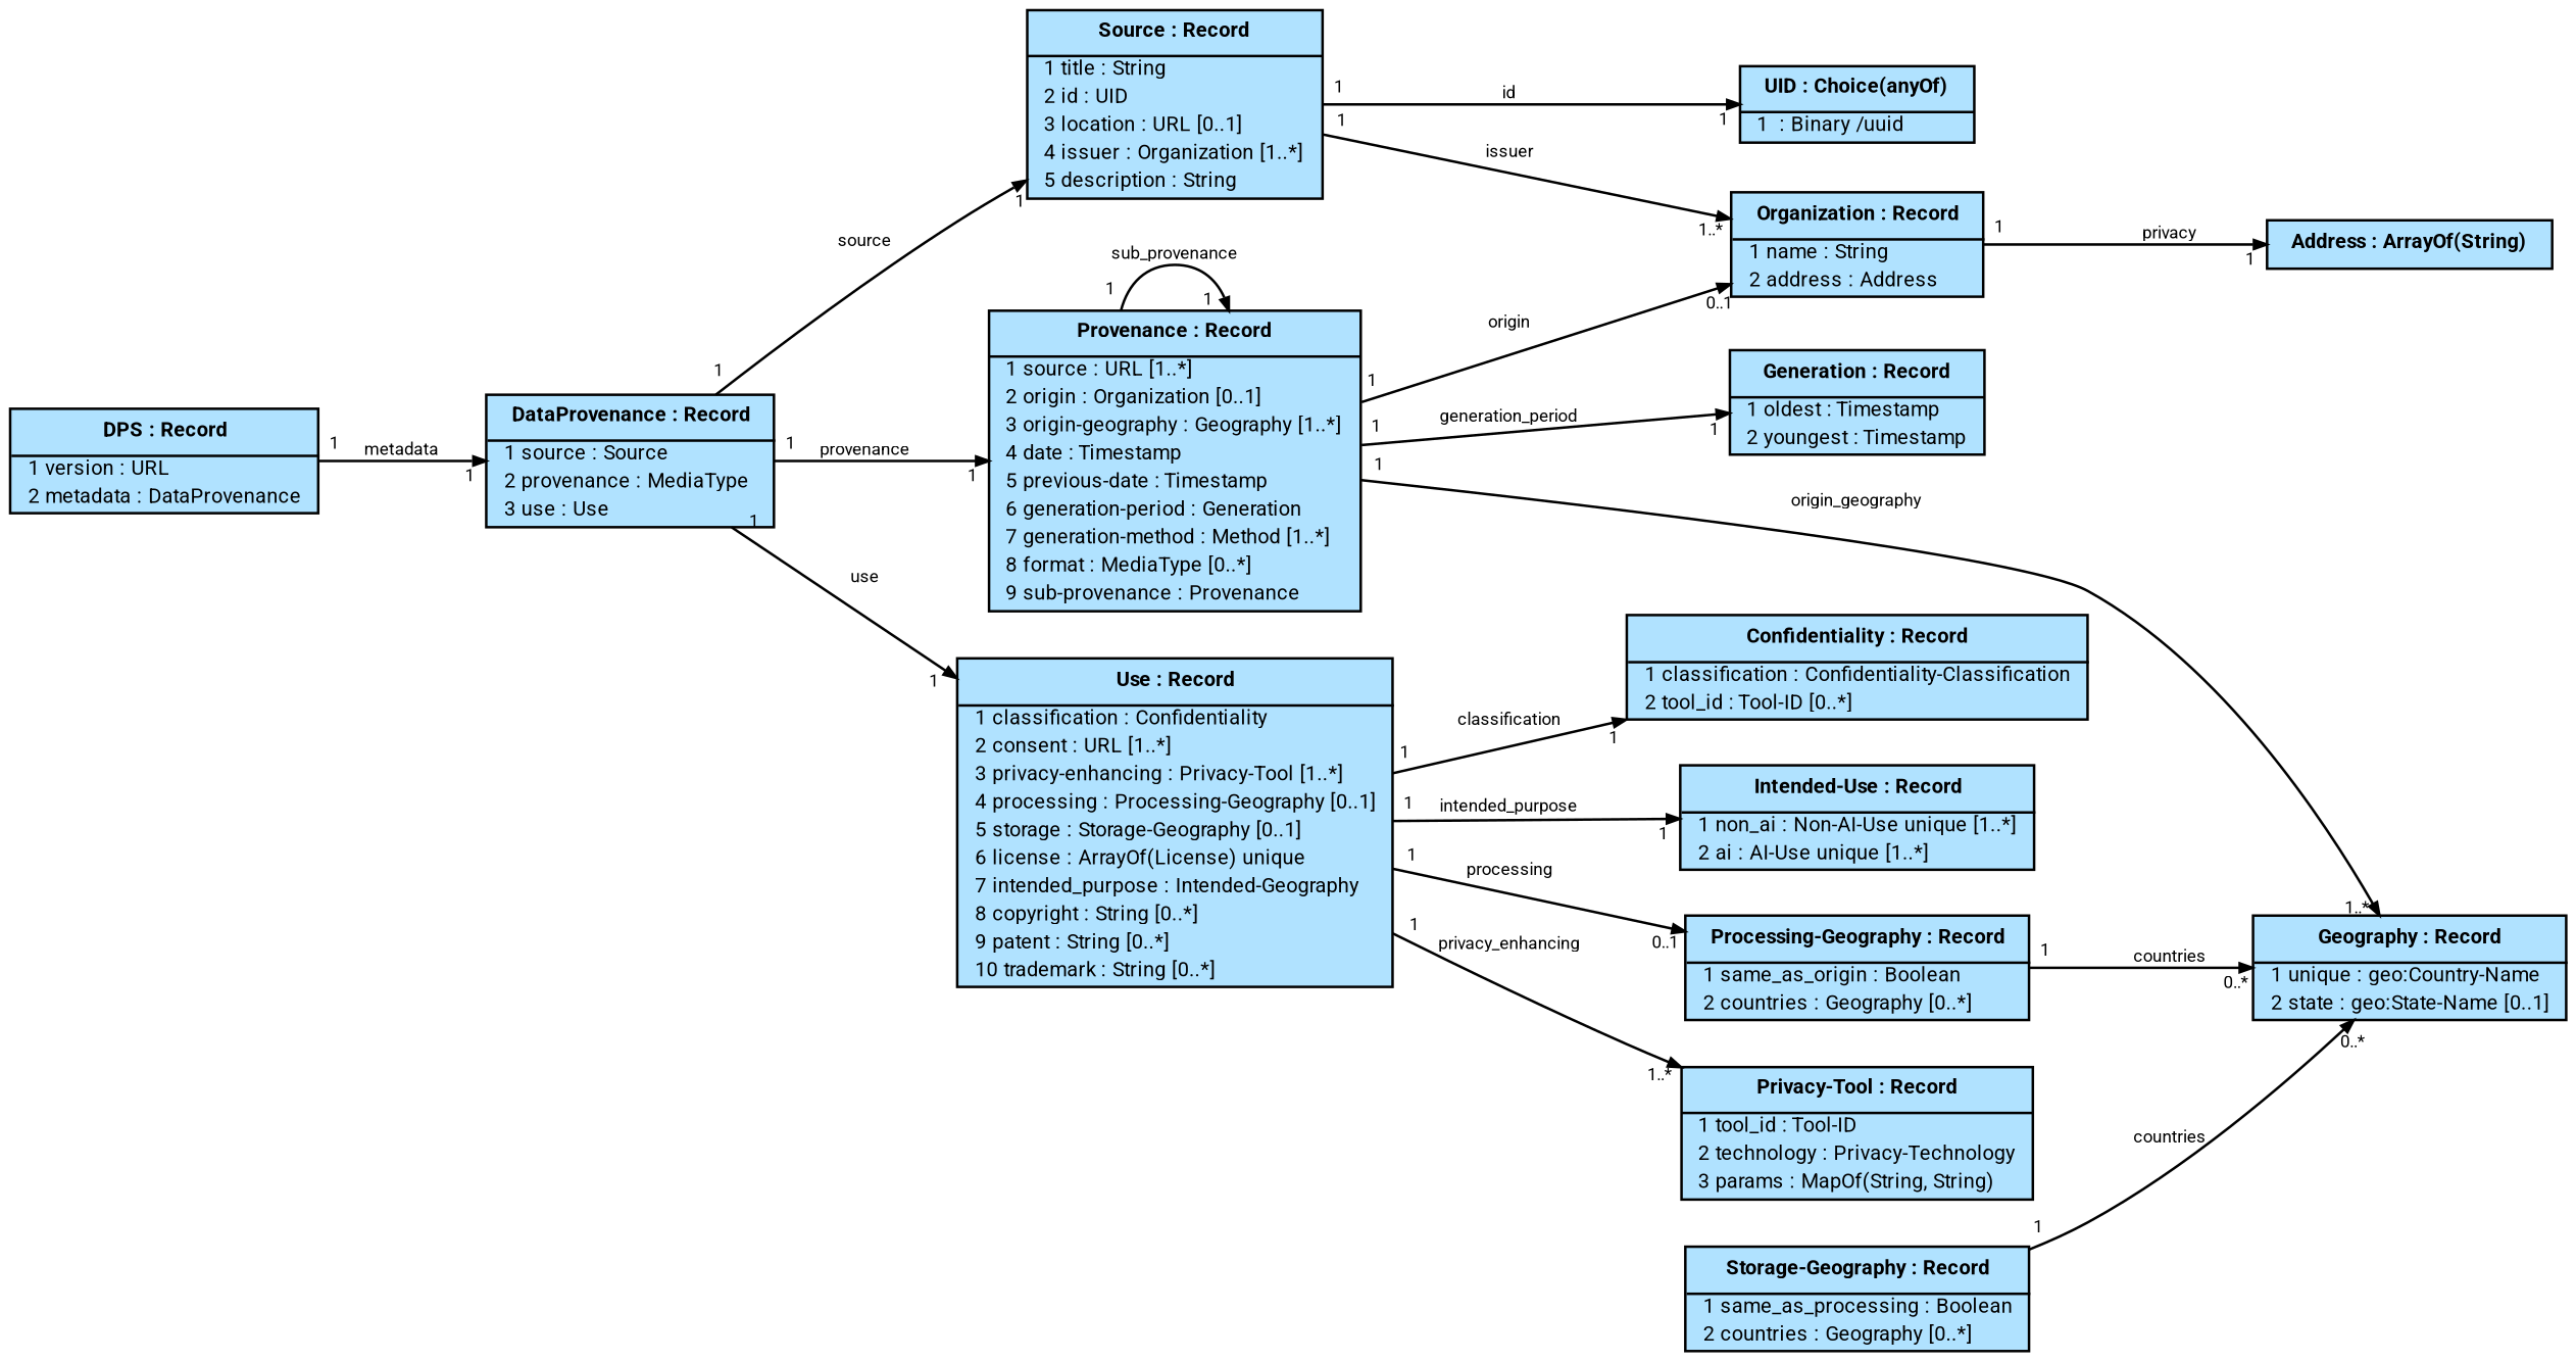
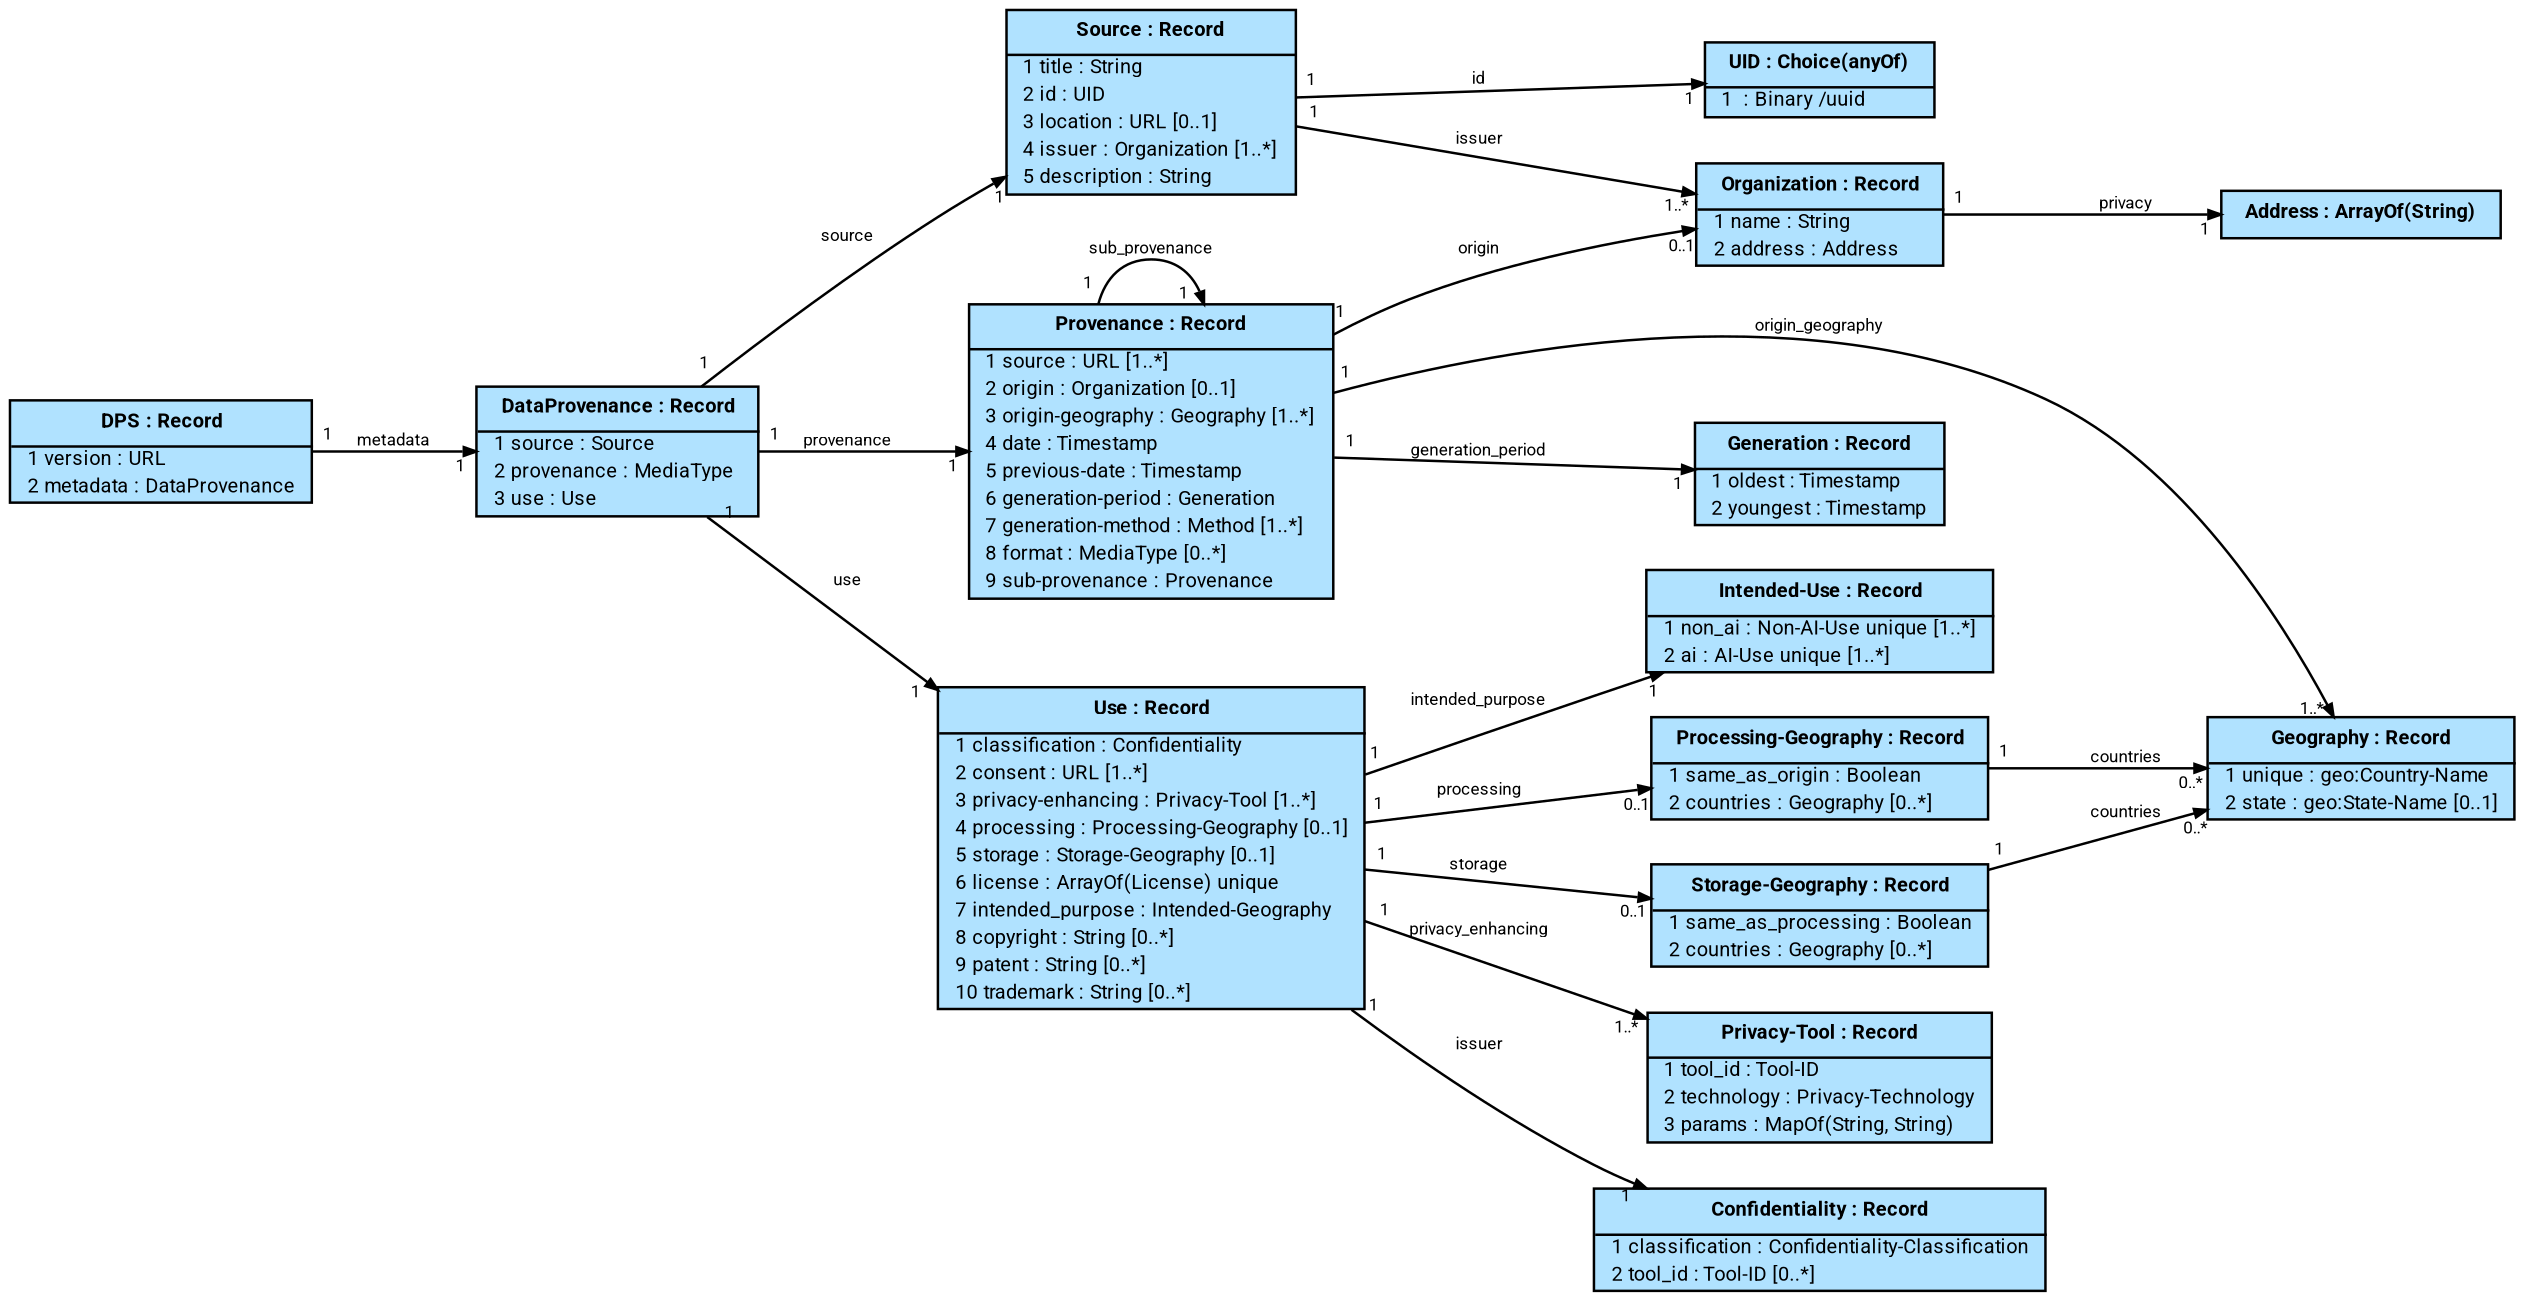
  digraph {
    fontname=Roboto
    fontsize=12
    rankdir=LR
    node [fillcolor=lightskyblue1 fontname=Roboto fontsize=8 shape=plain style=filled]
    edge [arrowsize=0.5 fontname=Roboto fontsize=7 headlabel=1 labelangle=45.0 labeldistance=0.9 taillabel=1]
    n1 [label=<<table cellborder="0" cellpadding="1" cellspacing="0"> <tr><td cellpadding="4"><b>  DPS : Record  </b></td></tr><hr/>   <tr><td align="left">  1 version : URL  </td></tr>   <tr><td align="left">  2 metadata : DataProvenance  </td></tr> </table>>]
    n2 [label=<<table cellborder="0" cellpadding="1" cellspacing="0"> <tr><td cellpadding="4"><b>  DataProvenance : Record  </b></td></tr><hr/>   <tr><td align="left">  1 source : Source  </td></tr>   <tr><td align="left">  2 provenance : MediaType  </td></tr>   <tr><td align="left">  3 use : Use  </td></tr> </table>>]
    n3 [label=<<table cellborder="0" cellpadding="1" cellspacing="0"> <tr><td cellpadding="4"><b>  Source : Record  </b></td></tr><hr/>   <tr><td align="left">  1 title : String  </td></tr>   <tr><td align="left">  2 id : UID  </td></tr>   <tr><td align="left">  3 location : URL [0..1]  </td></tr>   <tr><td align="left">  4 issuer : Organization [1..*]  </td></tr>   <tr><td align="left">  5 description : String  </td></tr> </table>>]
    n4 [label=<<table cellborder="0" cellpadding="1" cellspacing="0"> <tr><td cellpadding="4"><b>  Provenance : Record  </b></td></tr><hr/>   <tr><td align="left">  1 source : URL [1..*]  </td></tr>   <tr><td align="left">  2 origin : Organization [0..1]  </td></tr>   <tr><td align="left">  3 origin-geography : Geography [1..*]  </td></tr>   <tr><td align="left">  4 date : Timestamp  </td></tr>   <tr><td align="left">  5 previous-date : Timestamp  </td></tr>   <tr><td align="left">  6 generation-period : Generation  </td></tr>   <tr><td align="left">  7 generation-method : Method [1..*]  </td></tr>   <tr><td align="left">  8 format : MediaType [0..*]  </td></tr>   <tr><td align="left">  9 sub-provenance : Provenance  </td></tr> </table>>]
    n5 [label=<<table cellborder="0" cellpadding="1" cellspacing="0"> <tr><td cellpadding="4"><b>  Use : Record  </b></td></tr><hr/>   <tr><td align="left">  1 classification : Confidentiality  </td></tr>   <tr><td align="left">  2 consent : URL [1..*]  </td></tr>   <tr><td align="left">  3 privacy-enhancing : Privacy-Tool [1..*]  </td></tr>   <tr><td align="left">  4 processing : Processing-Geography [0..1]  </td></tr>   <tr><td align="left">  5 storage : Storage-Geography [0..1]  </td></tr>   <tr><td align="left">  6 license : ArrayOf(License) unique  </td></tr>   <tr><td align="left">  7 intended_purpose : Intended-Geography  </td></tr>   <tr><td align="left">  8 copyright : String [0..*]  </td></tr>   <tr><td align="left">  9 patent : String [0..*]  </td></tr>   <tr><td align="left">  10 trademark : String [0..*]  </td></tr> </table>>]
    n6 [label=<<table cellborder="0" cellpadding="1" cellspacing="0"> <tr><td cellpadding="4"><b>  Organization : Record  </b></td></tr><hr/>   <tr><td align="left">  1 name : String  </td></tr>   <tr><td align="left">  2 address : Address  </td></tr> </table>>]
    n7 [label=<<table cellborder="0" cellpadding="1" cellspacing="0"> <tr><td cellpadding="4"><b>  UID : Choice(anyOf)  </b></td></tr><hr/>   <tr><td align="left">  1  : Binary /uuid  </td></tr> </table>>]
    n8 [label=<<table cellborder="0" cellpadding="1" cellspacing="0"> <tr><td cellpadding="4"><b>  Generation : Record  </b></td></tr><hr/>   <tr><td align="left">  1 oldest : Timestamp  </td></tr>   <tr><td align="left">  2 youngest : Timestamp  </td></tr> </table>>]
    n9 [label=<<table cellborder="0" cellpadding="1" cellspacing="0"> <tr><td cellpadding="4"><b>  Geography : Record  </b></td></tr><hr/>   <tr><td align="left">  1 unique : geo:Country-Name  </td></tr>   <tr><td align="left">  2 state : geo:State-Name [0..1]  </td></tr> </table>>]
    n10 [label=<<table cellborder="0" cellpadding="1" cellspacing="0"> <tr><td cellpadding="4"><b>  Intended-Use : Record  </b></td></tr><hr/>   <tr><td align="left">  1 non_ai : Non-AI-Use unique [1..*]  </td></tr>   <tr><td align="left">  2 ai : AI-Use unique [1..*]  </td></tr> </table>>]
    n11 [label=<<table cellborder="0" cellpadding="1" cellspacing="0"> <tr><td cellpadding="4"><b>  Processing-Geography : Record  </b></td></tr><hr/>   <tr><td align="left">  1 same_as_origin : Boolean  </td></tr>   <tr><td align="left">  2 countries : Geography [0..*]  </td></tr> </table>>]
    n12 [label=<<table cellborder="0" cellpadding="1" cellspacing="0"> <tr><td cellpadding="4"><b>  Storage-Geography : Record  </b></td></tr><hr/>   <tr><td align="left">  1 same_as_processing : Boolean  </td></tr>   <tr><td align="left">  2 countries : Geography [0..*]  </td></tr> </table>>]
    n13 [label=<<table cellborder="0" cellpadding="1" cellspacing="0"> <tr><td cellpadding="4"><b>  Privacy-Tool : Record  </b></td></tr><hr/>   <tr><td align="left">  1 tool_id : Tool-ID  </td></tr>   <tr><td align="left">  2 technology : Privacy-Technology  </td></tr>   <tr><td align="left">  3 params : MapOf(String, String)  </td></tr> </table>>]
    n14 [label=<<table cellborder="0" cellpadding="1" cellspacing="0"> <tr><td cellpadding="4"><b>  Confidentiality : Record  </b></td></tr><hr/>   <tr><td align="left">  1 classification : Confidentiality-Classification  </td></tr>   <tr><td align="left">  2 tool_id : Tool-ID [0..*]  </td></tr> </table>>]
    n15 [label=<<table cellborder="0" cellpadding="1" cellspacing="0"> <tr><td cellpadding="4"><b>  Address : ArrayOf(String)  </b></td></tr> </table>>]
    n1 -> n2 [label=metadata]
    n2 -> n3 [label=source]
    n2 -> n4 [label=provenance]
    n2 -> n5 [label=use]
    n3 -> n6 [headlabel="1..*" label=issuer]
    n3 -> n7 [label=id]
    n4 -> n4 [label=sub_provenance]
    n4 -> n6 [headlabel="0..1" label=origin]
    n4 -> n8 [label=generation_period]
    n4 -> n9 [headlabel="1..*" label=origin_geography]
    n5 -> n10 [label=intended_purpose]
    n5 -> n11 [headlabel="0..1" label=processing]
+   n5 -> n12 [headlabel="0..1" label=storage]
    n5 -> n13 [headlabel="1..*" label=privacy_enhancing]
-   n5 -> n14 [label=classification]
+   n5 -> n14 [label=issuer]
    n6 -> n15 [label=privacy]
    n11 -> n9 [headlabel="0..*" label=countries]
    n12 -> n9 [headlabel="0..*" label=countries]
  }
